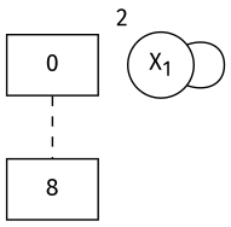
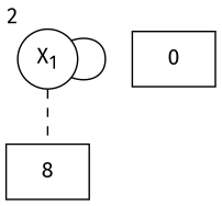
  graph {
    fontname="Fira Sans"
    node [fontname="Fira Sans" shape=box]
    edge [fontname="Fira Sans"]
    n1 [label=8]
    0
    n3 [label=<X<SUB>1</SUB>> shape=circle xlabel=2]
-   0 -- n1 [style=dashed]
+   n3 -- n1 [style=dashed]
    n3 -- n3
  }
